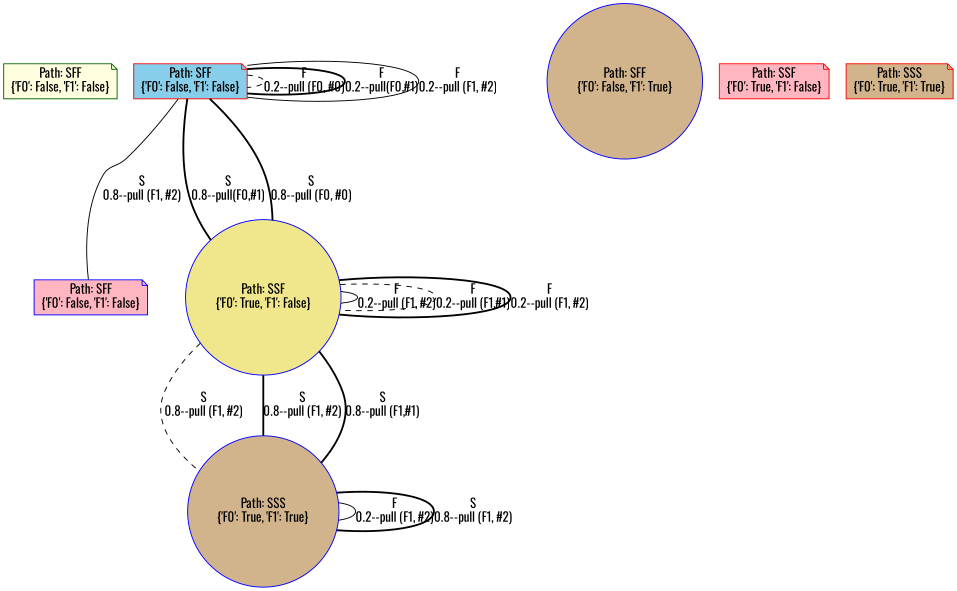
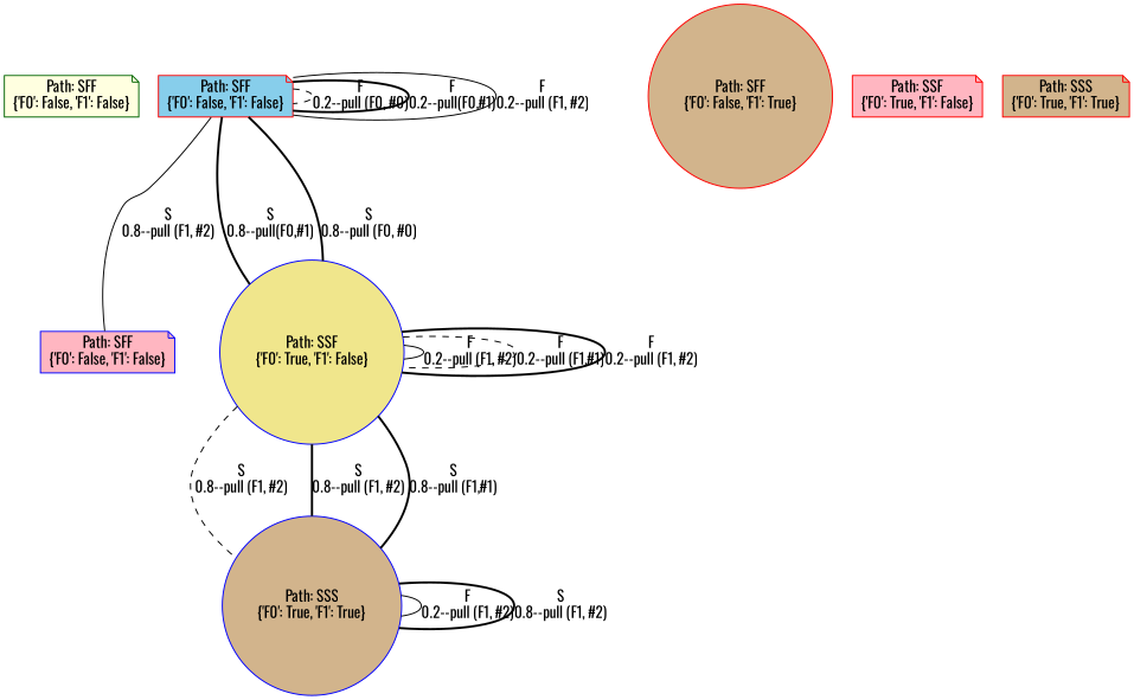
  graph {
    fontname=Oswald
    node [style=filled fillcolor=tan color=red shape=note fontname=Oswald]
    edge [style=bold fontname=Oswald]
    n1 [label="Path: SFF\n{'F0': False, 'F1': False}" fillcolor=lightyellow color=darkgreen]
    n2 [label="Path: SFF\n{'F0': False, 'F1': False}" fillcolor=skyblue]
    n3 [label="Path: SFF\n{'F0': False, 'F1': False}" fillcolor=lightpink color=blue]
    n4 [label="Path: SSF\n{'F0': True, 'F1': False}" fillcolor=khaki color=blue shape=circle]
-   n5 [label="Path: SFF\n{'F0': False, 'F1': True}" color=blue shape=circle]
+   n5 [label="Path: SFF\n{'F0': False, 'F1': True}" shape=circle]
    n6 [label="Path: SSS\n{'F0': True, 'F1': True}" color=blue shape=circle]
    n7 [label="Path: SSF\n{'F0': True, 'F1': False}" fillcolor=lightpink]
    n8 [label="Path: SSS\n{'F0': True, 'F1': True}"]
    n2 -- n2 [label="F\n0.2--pull (F0, #0)" style=dashed]
    n2 -- n2 [label="F\n0.2--pull(F0,#1)"]
    n2 -- n2 [label="F\n0.2--pull (F1, #2)" style=solid]
    n2 -- n3 [label="S\n0.8--pull (F1, #2)" style=solid]
    n2 -- n4 [label="S\n0.8--pull(F0,#1)"]
    n2 -- n4 [label="S\n0.8--pull (F0, #0)"]
    n4 -- n4 [label="F\n0.2--pull (F1, #2)" style=solid]
    n4 -- n4 [label="F\n0.2--pull (F1,#1)" style=dashed]
    n4 -- n4 [label="F\n0.2--pull (F1, #2)"]
    n4 -- n6 [label="S\n0.8--pull (F1, #2)" style=dashed]
    n4 -- n6 [label="S\n0.8--pull (F1, #2)"]
    n4 -- n6 [label="S\n0.8--pull (F1,#1)"]
    n6 -- n6 [label="F\n0.2--pull (F1, #2)" style=solid]
    n6 -- n6 [label="S\n0.8--pull (F1, #2)"]
  }
